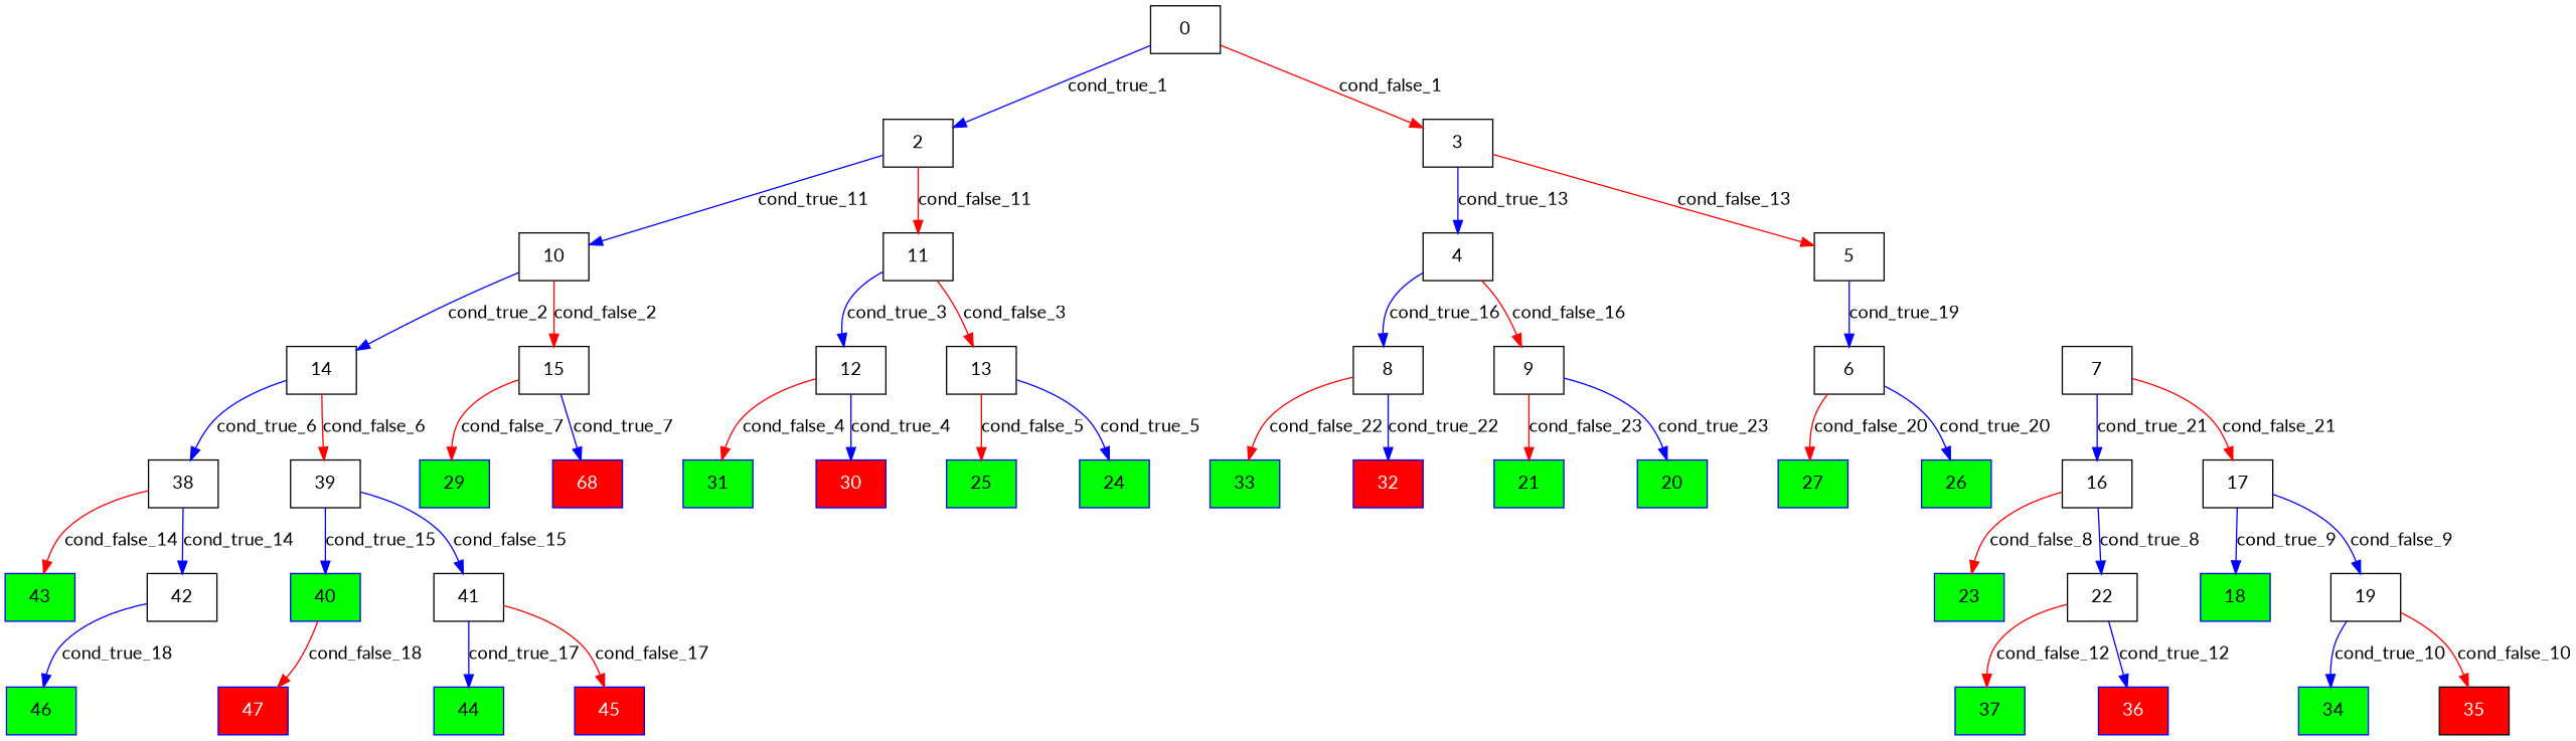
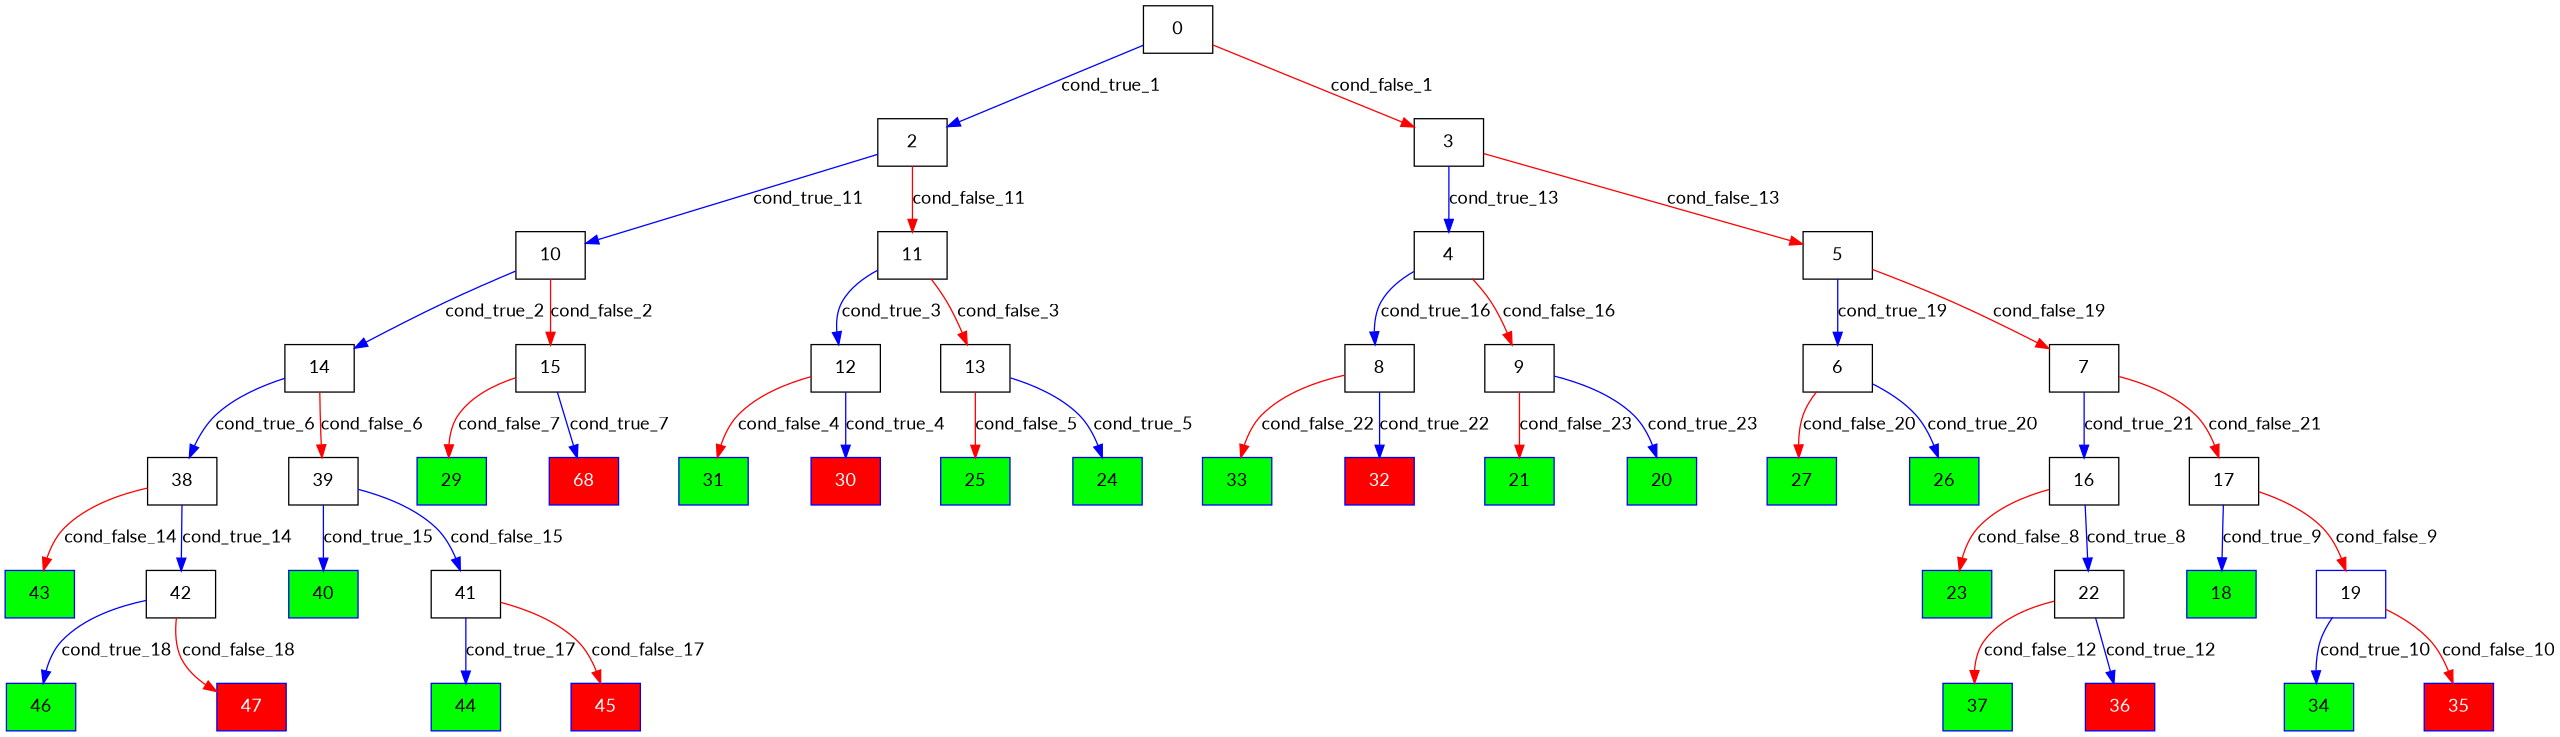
  digraph {
    fontname=Lato
    node [color=blue fontname=Lato shape=record style=filled]
    edge [color=blue fontname=Lato]
    46 [fillcolor=green fontcolor=black height=.5]
    44 [fillcolor=green fontcolor=black height=.5]
    43 [fillcolor=green fontcolor=black height=.5]
    40 [fillcolor=green fontcolor=black height=.5]
    37 [fillcolor=green fontcolor=black height=.5]
    34 [fillcolor=green fontcolor=black height=.5]
    33 [fillcolor=green fontcolor=black height=.5]
    31 [fillcolor=green fontcolor=black height=.5]
    29 [fillcolor=green fontcolor=black height=.5]
    27 [fillcolor=green fontcolor=black height=.5]
    26 [fillcolor=green fontcolor=black height=.5]
    25 [fillcolor=green fontcolor=black height=.5]
    24 [fillcolor=green fontcolor=black height=.5]
    23 [fillcolor=green fontcolor=black height=.5]
    21 [fillcolor=green fontcolor=black height=.5]
    20 [fillcolor=green fontcolor=black height=.5]
    18 [fillcolor=green fontcolor=black height=.5]
    n18 [fillcolor=red fontcolor=white height=.5 label=68]
    30 [fillcolor=red fontcolor=white height=.5]
    36 [fillcolor=red fontcolor=white height=.5]
    47 [fillcolor=red fontcolor=white height=.5]
    45 [fillcolor=red fontcolor=white height=.5]
    32 [fillcolor=red fontcolor=white height=.5]
-   35 [color=black fillcolor=red fontcolor=white height=.5]
+   35 [fillcolor=red fontcolor=white height=.5]
    0 [color=black height=.5 style=""]
    2 [color=black height=.5 style=""]
    3 [color=black height=.5 style=""]
    10 [color=black height=.5 style=""]
    11 [color=black height=.5 style=""]
    4 [color=black height=.5 style=""]
    5 [color=black height=.5 style=""]
    14 [color=black height=.5 style=""]
    15 [color=black height=.5 style=""]
    12 [color=black height=.5 style=""]
    13 [color=black height=.5 style=""]
    8 [color=black height=.5 style=""]
    9 [color=black height=.5 style=""]
    6 [color=black height=.5 style=""]
    7 [color=black height=.5 style=""]
    38 [color=black height=.5 style=""]
    39 [color=black height=.5 style=""]
    16 [color=black height=.5 style=""]
    17 [color=black height=.5 style=""]
    42 [color=black height=.5 style=""]
    41 [color=black height=.5 style=""]
    22 [color=black height=.5 style=""]
-   19 [color=black height=.5 style=""]
+   19 [height=.5 style=""]
    0 -> 2 [label=cond_true_1]
    0 -> 3 [color=red label=cond_false_1]
    2 -> 10 [label=cond_true_11]
    2 -> 11 [color=red label=cond_false_11]
    3 -> 4 [label=cond_true_13]
    3 -> 5 [color=red label=cond_false_13]
    10 -> 14 [label=cond_true_2]
    10 -> 15 [color=red label=cond_false_2]
    11 -> 12 [label=cond_true_3]
    11 -> 13 [color=red label=cond_false_3]
    4 -> 8 [label=cond_true_16]
    4 -> 9 [color=red label=cond_false_16]
    5 -> 6 [label=cond_true_19]
+   5 -> 7 [color=red label=cond_false_19]
    14 -> 38 [label=cond_true_6]
    14 -> 39 [color=red label=cond_false_6]
    15 -> 29 [color=red label=cond_false_7]
    15 -> n18 [label=cond_true_7]
    12 -> 31 [color=red label=cond_false_4]
    12 -> 30 [label=cond_true_4]
    13 -> 25 [color=red label=cond_false_5]
    13 -> 24 [label=cond_true_5]
    8 -> 33 [color=red label=cond_false_22]
    8 -> 32 [label=cond_true_22]
    9 -> 21 [color=red label=cond_false_23]
    9 -> 20 [label=cond_true_23]
    6 -> 27 [color=red label=cond_false_20]
    6 -> 26 [label=cond_true_20]
    7 -> 16 [label=cond_true_21]
    7 -> 17 [color=red label=cond_false_21]
    38 -> 43 [color=red label=cond_false_14]
    38 -> 42 [label=cond_true_14]
    39 -> 40 [label=cond_true_15]
    39 -> 41 [label=cond_false_15]
    16 -> 23 [color=red label=cond_false_8]
    16 -> 22 [label=cond_true_8]
    17 -> 18 [label=cond_true_9]
-   17 -> 19 [label=cond_false_9]
+   17 -> 19 [color=red label=cond_false_9]
    42 -> 46 [label=cond_true_18]
-   40 -> 47 [color=red label=cond_false_18]
+   42 -> 47 [color=red label=cond_false_18]
    41 -> 44 [label=cond_true_17]
    41 -> 45 [color=red label=cond_false_17]
    22 -> 37 [color=red label=cond_false_12]
    22 -> 36 [label=cond_true_12]
    19 -> 34 [label=cond_true_10]
    19 -> 35 [color=red label=cond_false_10]
  }
